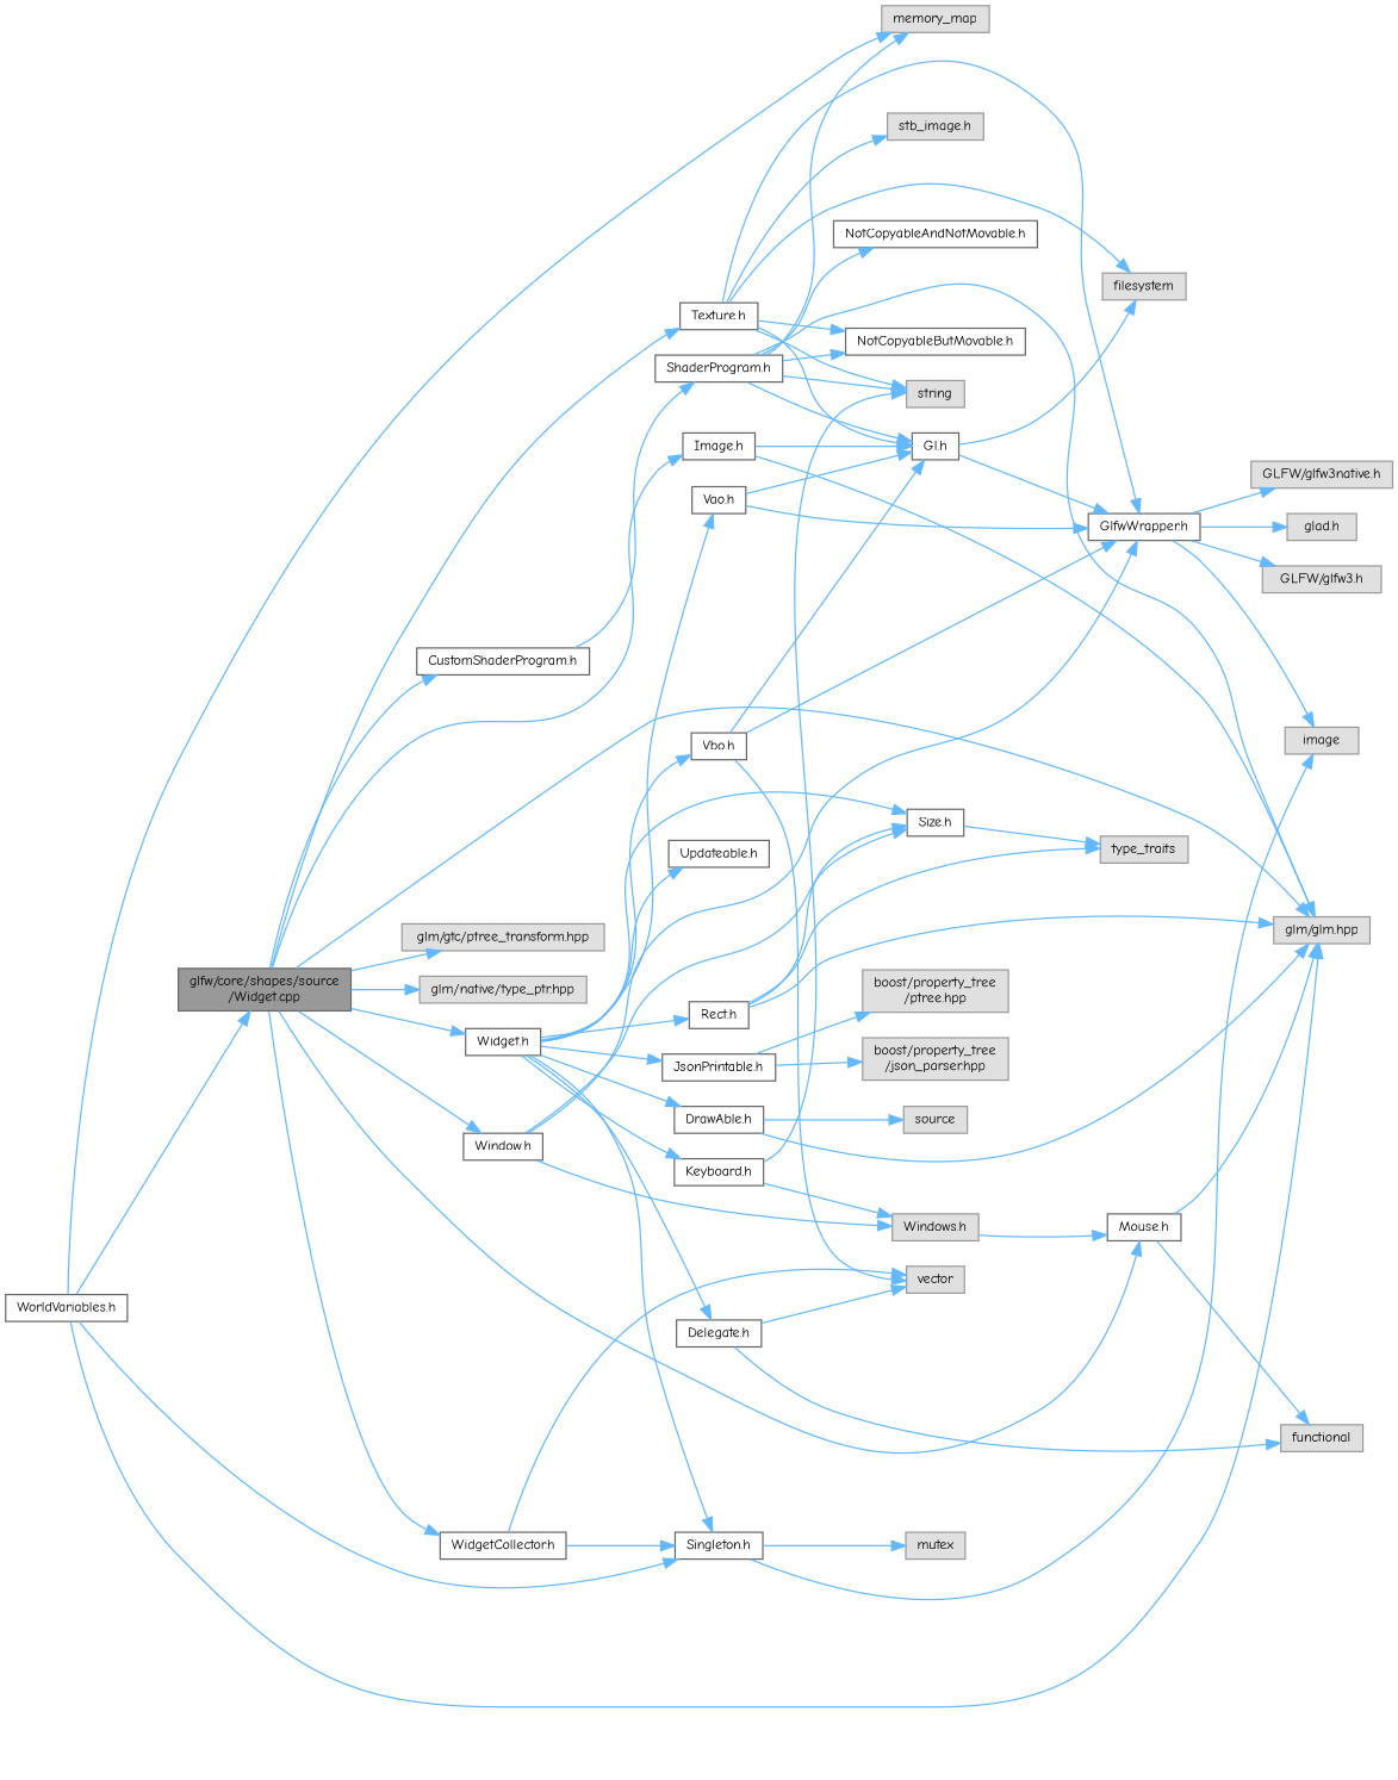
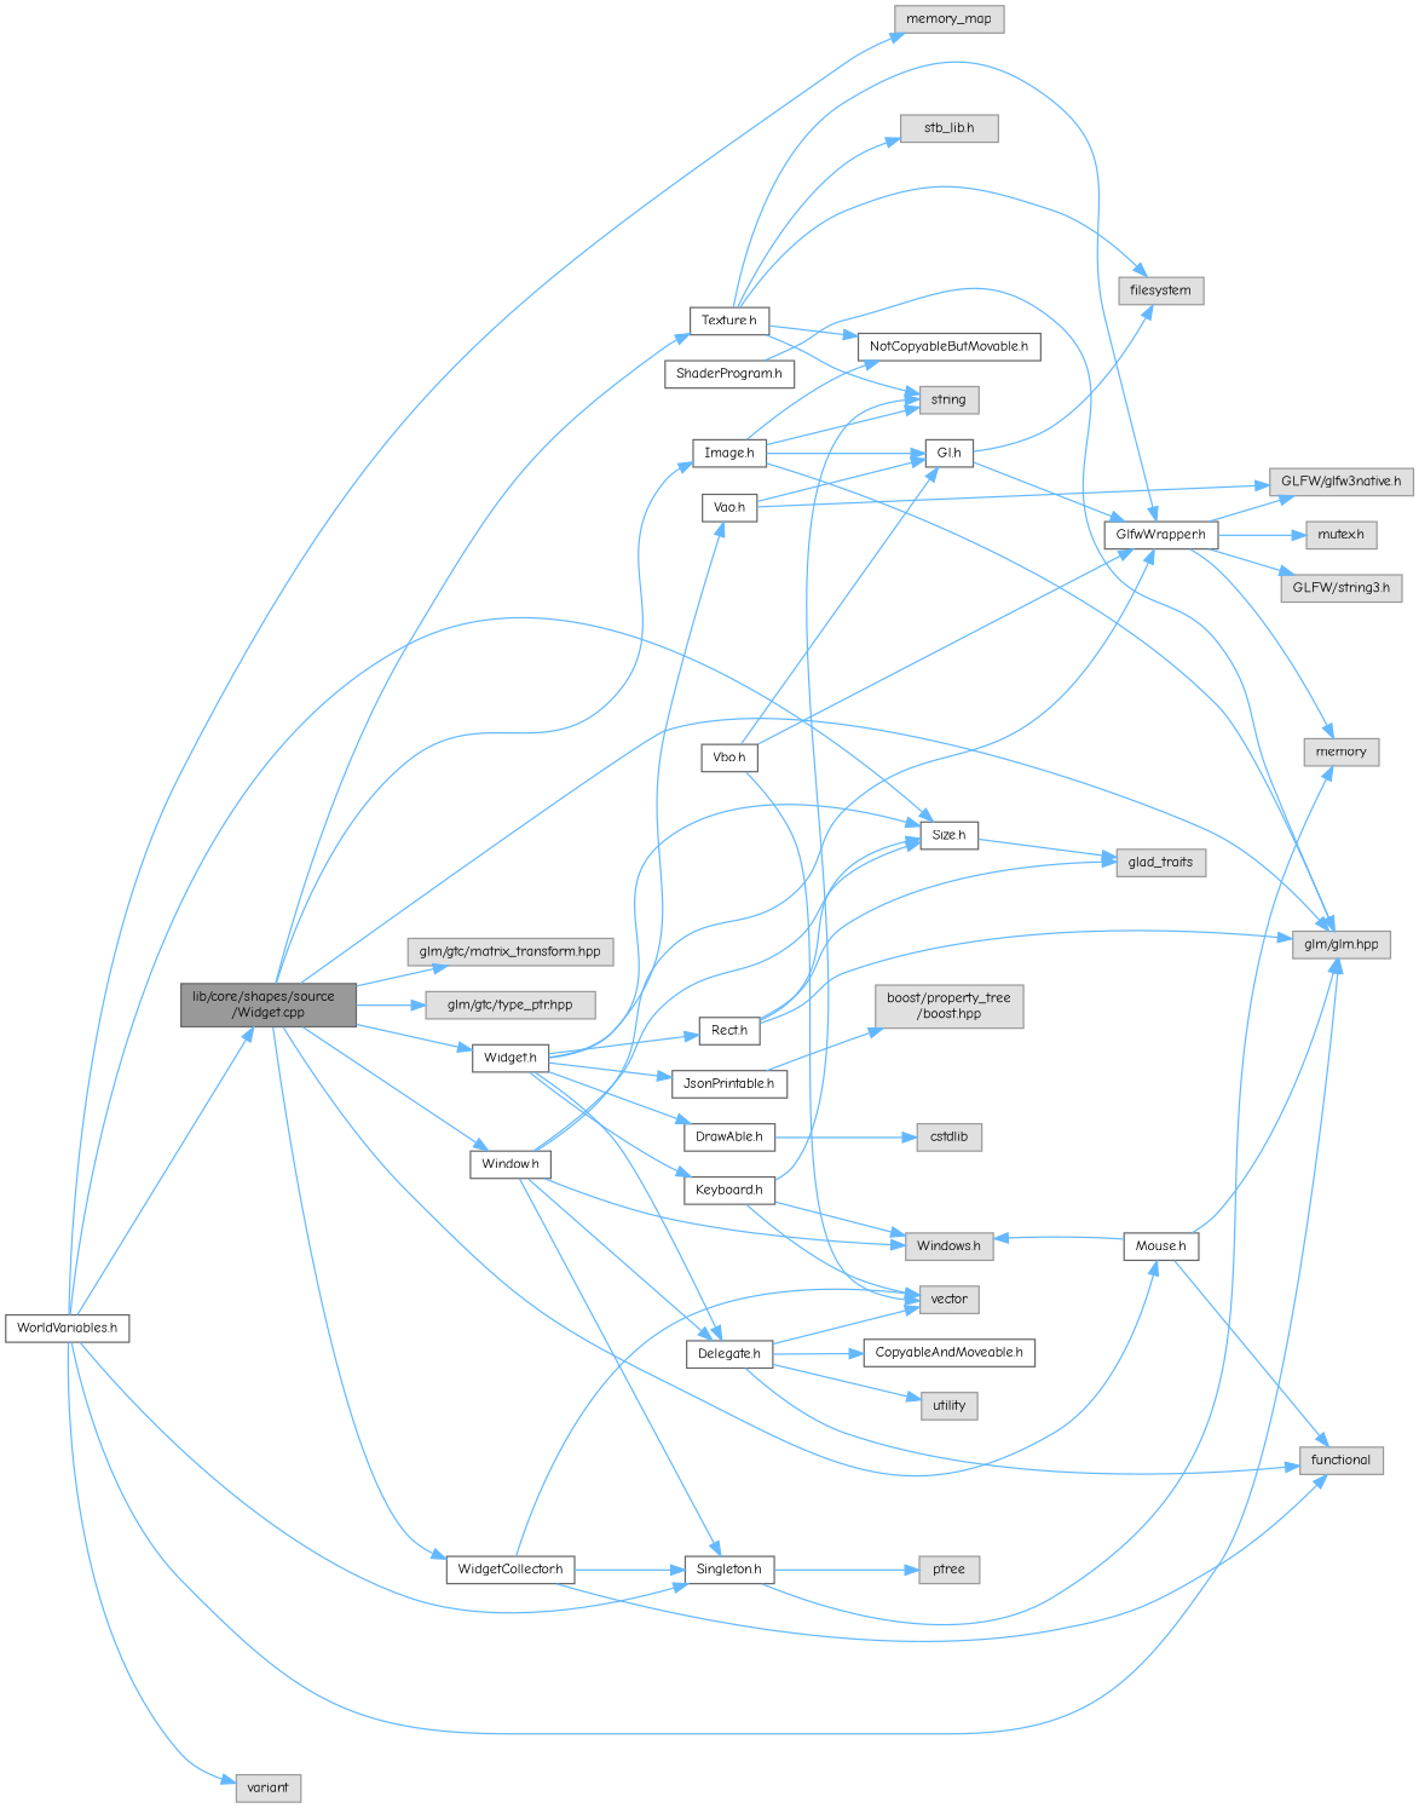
  digraph {
    fontname="Comic Neue"
    rankdir=LR
    node [color=grey40 fillcolor=white fontname="Comic Neue" fontsize=10 shape=box style=filled]
    edge [color=steelblue1 fontname="Comic Neue" fontsize=10 labelfontname=Helvetica labelfontsize=10 style=solid]
-   n1 [color=gray40 fillcolor=grey60 fontcolor=black height=0.2 label="glfw/core/shapes/source\l/Widget.cpp" width=0.4]
+   n1 [color=gray40 fillcolor=grey60 fontcolor=black height=0.2 label="lib/core/shapes/source\l/Widget.cpp" width=0.4]
    n2 [height=0.2 label="Widget.h" width=0.4]
    n3 [color=grey60 fillcolor="#E0E0E0" height=0.2 label="glm/glm.hpp" width=0.4]
-   n4 [height=0.2 label="CustomShaderProgram.h" width=0.4]
    n5 [height=0.2 label="Image.h" width=0.4]
    n6 [height=0.2 label="Mouse.h" width=0.4]
    n7 [height=0.2 label="Texture.h" width=0.4]
    n8 [height=0.2 label="WidgetCollector.h" width=0.4]
    n9 [height=0.2 label="Window.h" width=0.4]
-   n10 [color=grey60 fillcolor="#E0E0E0" height=0.2 label="glm/gtc/ptree_transform.hpp" width=0.4]
-   n11 [color=grey60 fillcolor="#E0E0E0" height=0.2 label="glm/native/type_ptr.hpp" width=0.4]
+   n10 [color=grey60 fillcolor="#E0E0E0" height=0.2 label="glm/gtc/matrix_transform.hpp" width=0.4]
+   n11 [color=grey60 fillcolor="#E0E0E0" height=0.2 label="glm/gtc/type_ptr.hpp" width=0.4]
    n12 [height=0.2 label="Delegate.h" width=0.4]
    n13 [height=0.2 label="DrawAble.h" width=0.4]
    n14 [height=0.2 label="JsonPrintable.h" width=0.4]
    n15 [height=0.2 label="Keyboard.h" width=0.4]
    n16 [height=0.2 label="Rect.h" width=0.4]
    n17 [height=0.2 label="Size.h" width=0.4]
-   n18 [height=0.2 label="Updateable.h" width=0.4]
    n19 [height=0.2 label="Vao.h" width=0.4]
    n20 [height=0.2 label="Vbo.h" width=0.4]
    n21 [height=0.2 label="ShaderProgram.h" width=0.4]
    n22 [color=grey60 fillcolor="#E0E0E0" height=0.2 label=string width=0.4]
    n23 [height=0.2 label="Gl.h" width=0.4]
    n24 [height=0.2 label="NotCopyableButMovable.h" width=0.4]
    n25 [color=grey60 fillcolor="#E0E0E0" height=0.2 label=functional width=0.4]
    n26 [color=grey60 fillcolor="#E0E0E0" height=0.2 label="Windows.h" width=0.4]
    n27 [height=0.2 label="GlfwWrapper.h" width=0.4]
    n28 [color=grey60 fillcolor="#E0E0E0" height=0.2 label=filesystem width=0.4]
-   n29 [color=grey60 fillcolor="#E0E0E0" height=0.2 label="stb_image.h" width=0.4]
+   n29 [color=grey60 fillcolor="#E0E0E0" height=0.2 label="stb_lib.h" width=0.4]
    n30 [color=grey60 fillcolor="#E0E0E0" height=0.2 label=vector width=0.4]
    n31 [height=0.2 label="Singleton.h" width=0.4]
    n32 [height=0.2 label="WorldVariables.h" width=0.4]
    n33 [color=grey60 fillcolor="#E0E0E0" height=0.2 label=memory_map width=0.4]
-   n37 [color=grey60 fillcolor="#E0E0E0" height=0.2 label=source width=0.4]
-   n38 [color=grey60 fillcolor="#E0E0E0" height=0.2 label="boost/property_tree\l/json_parser.hpp" width=0.4]
-   n39 [color=grey60 fillcolor="#E0E0E0" height=0.2 label="boost/property_tree\l/ptree.hpp" width=0.4]
-   n40 [color=grey60 fillcolor="#E0E0E0" height=0.2 label=type_traits width=0.4]
-   n41 [color=grey60 fillcolor="#E0E0E0" height=0.2 label="glad.h" width=0.4]
-   n42 [color=grey60 fillcolor="#E0E0E0" height=0.2 label="GLFW/glfw3.h" width=0.4]
+   n34 [color=grey60 fillcolor="#E0E0E0" height=0.2 label=variant width=0.4]
+   n35 [height=0.2 label="CopyableAndMoveable.h" width=0.4]
+   n36 [color=grey60 fillcolor="#E0E0E0" height=0.2 label=utility width=0.4]
+   n37 [color=grey60 fillcolor="#E0E0E0" height=0.2 label=cstdlib width=0.4]
+   n39 [color=grey60 fillcolor="#E0E0E0" height=0.2 label="boost/property_tree\l/boost.hpp" width=0.4]
+   n40 [color=grey60 fillcolor="#E0E0E0" height=0.2 label=glad_traits width=0.4]
+   n41 [color=grey60 fillcolor="#E0E0E0" height=0.2 label="mutex.h" width=0.4]
+   n42 [color=grey60 fillcolor="#E0E0E0" height=0.2 label="GLFW/string3.h" width=0.4]
    n43 [color=grey60 fillcolor="#E0E0E0" height=0.2 label="GLFW/glfw3native.h" width=0.4]
-   n44 [color=grey60 fillcolor="#E0E0E0" height=0.2 label=image width=0.4]
-   n45 [color=grey60 fillcolor="#E0E0E0" height=0.2 label=mutex width=0.4]
-   n46 [height=0.2 label="NotCopyableAndNotMovable.h" width=0.4]
+   n44 [color=grey60 fillcolor="#E0E0E0" height=0.2 label=memory width=0.4]
+   n45 [color=grey60 fillcolor="#E0E0E0" height=0.2 label=ptree width=0.4]
    n1 -> n2
    n1 -> n3
-   n1 -> n4
    n1 -> n5
    n1 -> n6
    n1 -> n7
    n1 -> n8
    n1 -> n9
    n1 -> n10
    n1 -> n11
    n2 -> n12
    n2 -> n13
    n2 -> n14
    n2 -> n15
    n2 -> n16
    n2 -> n17
-   n2 -> n18
    n2 -> n19
-   n2 -> n20
-   n4 -> n21
    n5 -> n3
-   n21 -> n22
+   n5 -> n22
    n5 -> n23
-   n21 -> n24
+   n5 -> n24
    n6 -> n3
    n6 -> n25
-   n26 -> n6
+   n6 -> n26
    n7 -> n22
-   n7 -> n23
    n7 -> n24
    n7 -> n27
    n7 -> n28
    n7 -> n29
+   n8 -> n25
    n8 -> n30
    n8 -> n31
+   n9 -> n12
    n9 -> n17
    n9 -> n26
    n9 -> n27
-   n2 -> n31
+   n9 -> n31
    n12 -> n25
    n12 -> n30
-   n13 -> n3
+   n12 -> n35
+   n12 -> n36
    n13 -> n37
-   n14 -> n38
    n14 -> n39
    n15 -> n22
    n15 -> n26
+   n15 -> n30
    n16 -> n3
    n16 -> n17
    n16 -> n40
    n17 -> n40
    n19 -> n23
-   n19 -> n27
+   n19 -> n43
    n20 -> n23
    n20 -> n27
    n20 -> n30
    n21 -> n3
-   n21 -> n23
-   n21 -> n33
-   n21 -> n46
    n23 -> n27
    n23 -> n28
    n27 -> n41
    n27 -> n42
    n27 -> n43
    n27 -> n44
    n31 -> n44
    n31 -> n45
    n32 -> n1
    n32 -> n3
+   n32 -> n17
    n32 -> n31
    n32 -> n33
+   n32 -> n34
  }
